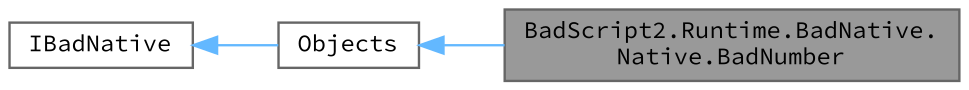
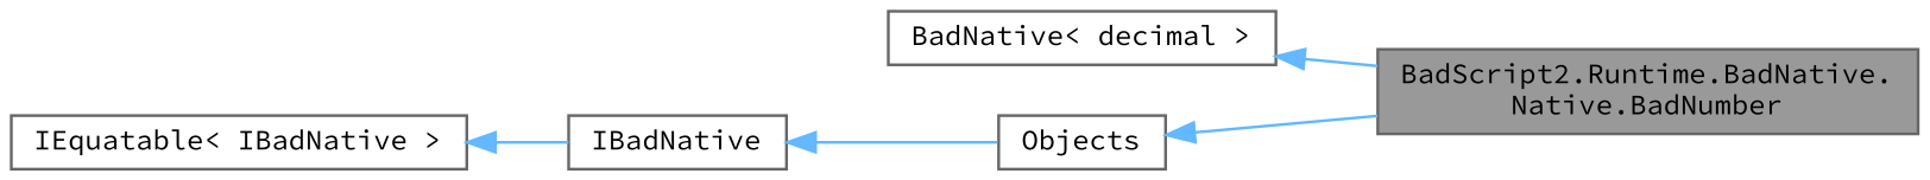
  digraph {
    fontname="Source Code Pro"
    rankdir=LR
    node [color=gray40 fillcolor=white fontname="Source Code Pro" fontsize=10 shape=box style=filled]
    edge [color=steelblue1 dir=back fontname="Source Code Pro" fontsize=10 labelfontname=Helvetica labelfontsize=10 style=solid]
    n1 [fillcolor=grey60 fontcolor=black height=0.2 label="BadScript2.Runtime.BadNative.\lNative.BadNumber" width=0.4]
+   n2 [height=0.2 label="BadNative\< decimal \>" width=0.4]
    n3 [height=0.2 label=Objects width=0.4]
    n4 [height=0.2 label=IBadNative width=0.4]
+   n5 [height=0.2 label="IEquatable\< IBadNative \>" width=0.4]
+   n2 -> n1
    n3 -> n1
    n4 -> n3
+   n5 -> n4
  }
